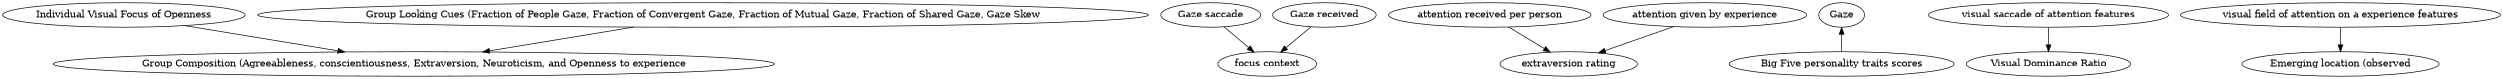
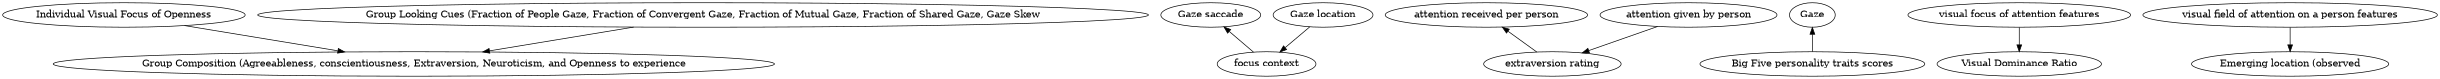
  digraph {
    rankdir=TB
    splines=true
    n1 [label="Individual Visual Focus of Openness"]
    "Gaze saccade"
    "attention received per person"
    Gaze
-   "attention given by person" [label="attention given by experience"]
+   "attention given by person"
    "Group Looking Cues (Fraction of People Gaze, Fraction of Convergent Gaze, Fraction of Mutual Gaze, Fraction of Shared Gaze, Gaze Skew"
-   "visual focus of attention features" [label="visual saccade of attention features"]
-   "Gaze location" [label="Gaze received"]
-   "visual field of attention on a person features" [label="visual field of attention on a experience features"]
+   "visual focus of attention features"
+   "Gaze location"
+   "visual field of attention on a person features"
    "Group Composition (Agreeableness, conscientiousness, Extraversion, Neuroticism, and Openness to experience"
    n11 [label="focus context"]
    n12 [label="Emerging location (observed"]
    "extraversion rating"
    "Big Five personality traits scores"
    "Visual Dominance Ratio"
    subgraph sub_1 {
      rank=same
      n1
      "Gaze saccade"
      "attention received per person"
      Gaze
      "attention given by person"
      "Group Looking Cues (Fraction of People Gaze, Fraction of Convergent Gaze, Fraction of Mutual Gaze, Fraction of Shared Gaze, Gaze Skew"
      "visual focus of attention features"
      "Gaze location"
      "visual field of attention on a person features"
    }
    subgraph sub_2 {
      rank=same
      "Group Composition (Agreeableness, conscientiousness, Extraversion, Neuroticism, and Openness to experience"
      n11
      n12
      "extraversion rating"
      "Big Five personality traits scores"
      "Visual Dominance Ratio"
    }
    n1 -> "Group Composition (Agreeableness, conscientiousness, Extraversion, Neuroticism, and Openness to experience"
-   "Gaze saccade" -> n11
-   "attention received per person" -> "extraversion rating"
+   n11 -> "Gaze saccade"
+   "extraversion rating" -> "attention received per person"
    "attention given by person" -> "extraversion rating"
    "Group Looking Cues (Fraction of People Gaze, Fraction of Convergent Gaze, Fraction of Mutual Gaze, Fraction of Shared Gaze, Gaze Skew" -> "Group Composition (Agreeableness, conscientiousness, Extraversion, Neuroticism, and Openness to experience"
    "visual focus of attention features" -> "Visual Dominance Ratio"
    "Gaze location" -> n11
    "visual field of attention on a person features" -> n12
    "Big Five personality traits scores" -> Gaze
  }
